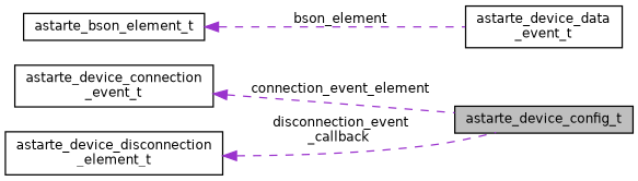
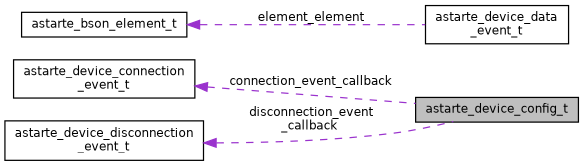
  digraph {
    rankdir=LR
    node [color=black fillcolor=white fontname=Helvetica fontsize=10 shape=record style=filled]
    edge [color=darkorchid3 dir=back fontname=Helvetica fontsize=10 labelfontname=Helvetica labelfontsize=10 style=dashed]
    n1 [fillcolor=grey75 fontcolor=black height=0.2 label=astarte_device_config_t width=0.4]
    n2 [height=0.2 label="astarte_device_connection\l_event_t" width=0.4]
    n3 [height=0.2 label="astarte_device_data\l_event_t" width=0.4]
    n4 [height=0.2 label=astarte_bson_element_t width=0.4]
-   n5 [height=0.2 label="astarte_device_disconnection\l_element_t" width=0.4]
-   n2 -> n1 [label=" connection_event_element"]
-   n4 -> n3 [label=" bson_element"]
+   n5 [height=0.2 label="astarte_device_disconnection\l_event_t" width=0.4]
+   n2 -> n1 [label=" connection_event_callback"]
+   n4 -> n3 [label=" element_element"]
    n5 -> n1 [label=" disconnection_event\l_callback"]
  }
